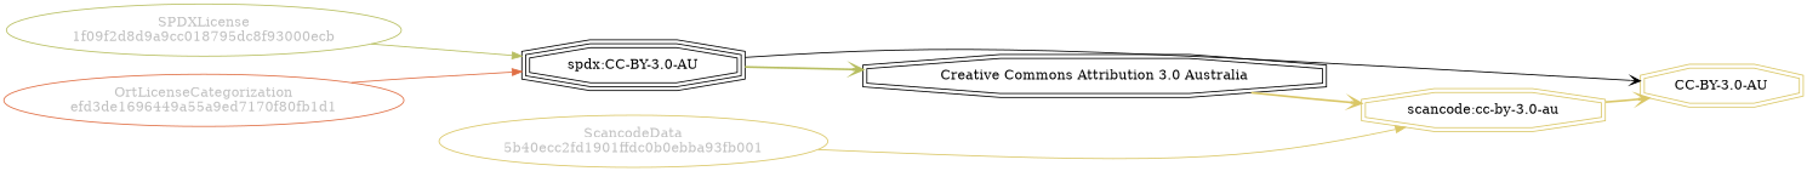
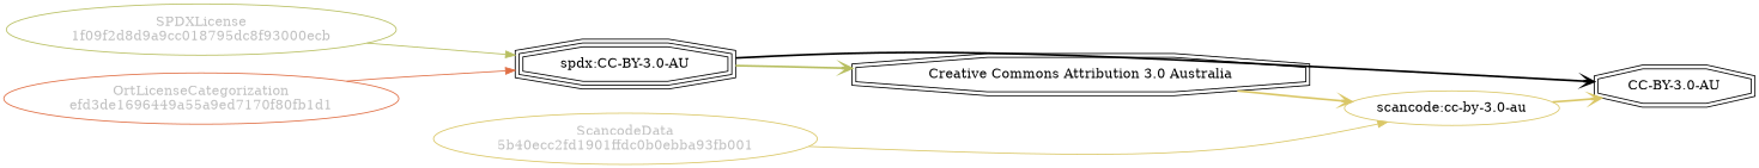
  strict digraph {
    rankdir=LR
    splines=curved
    node [shape=ellipse]
    edge [color="#dac767" weight=0.7 arrowhead=vee style=bold]
    n1 [color="#b8bf62" fillcolor="beige;1" fontcolor=gray label="SPDXLicense\n1f09f2d8d9a9cc018795dc8f93000ecb"]
    n2 [label="spdx:CC-BY-3.0-AU" shape=tripleoctagon]
    n3 [label="Creative Commons Attribution 3.0 Australia" shape=doubleoctagon]
-   n4 [label="CC-BY-3.0-AU" shape=doubleoctagon color="#dac767"]
-   n5 [color="#dac767" label="scancode:cc-by-3.0-au" shape=doubleoctagon]
+   n4 [label="CC-BY-3.0-AU" shape=doubleoctagon]
+   n5 [color="#dac767" label="scancode:cc-by-3.0-au"]
    n6 [color="#dac767" fillcolor="beige;1" fontcolor=gray label="ScancodeData\n5b40ecc2fd1901ffdc0b0ebba93fb001"]
    n7 [color="#e06f45" fillcolor="beige;1" fontcolor=gray label="OrtLicenseCategorization\nefd3de1696449a55a9ed7170f80fb1d1"]
    n1 -> n2 [color="#b8bf62" weight=0.5 arrowhead="" style=""]
    n2 -> n3 [color="#b8bf62"]
    n3 -> n5
-   n4 -> n2 [style=solid color=""]
+   n4 -> n2 [color=""]
    n5 -> n4
    n6 -> n5 [weight=0.5 arrowhead="" style=""]
    n7 -> n2 [color="#e06f45" weight=0.5 arrowhead="" style=""]
  }
